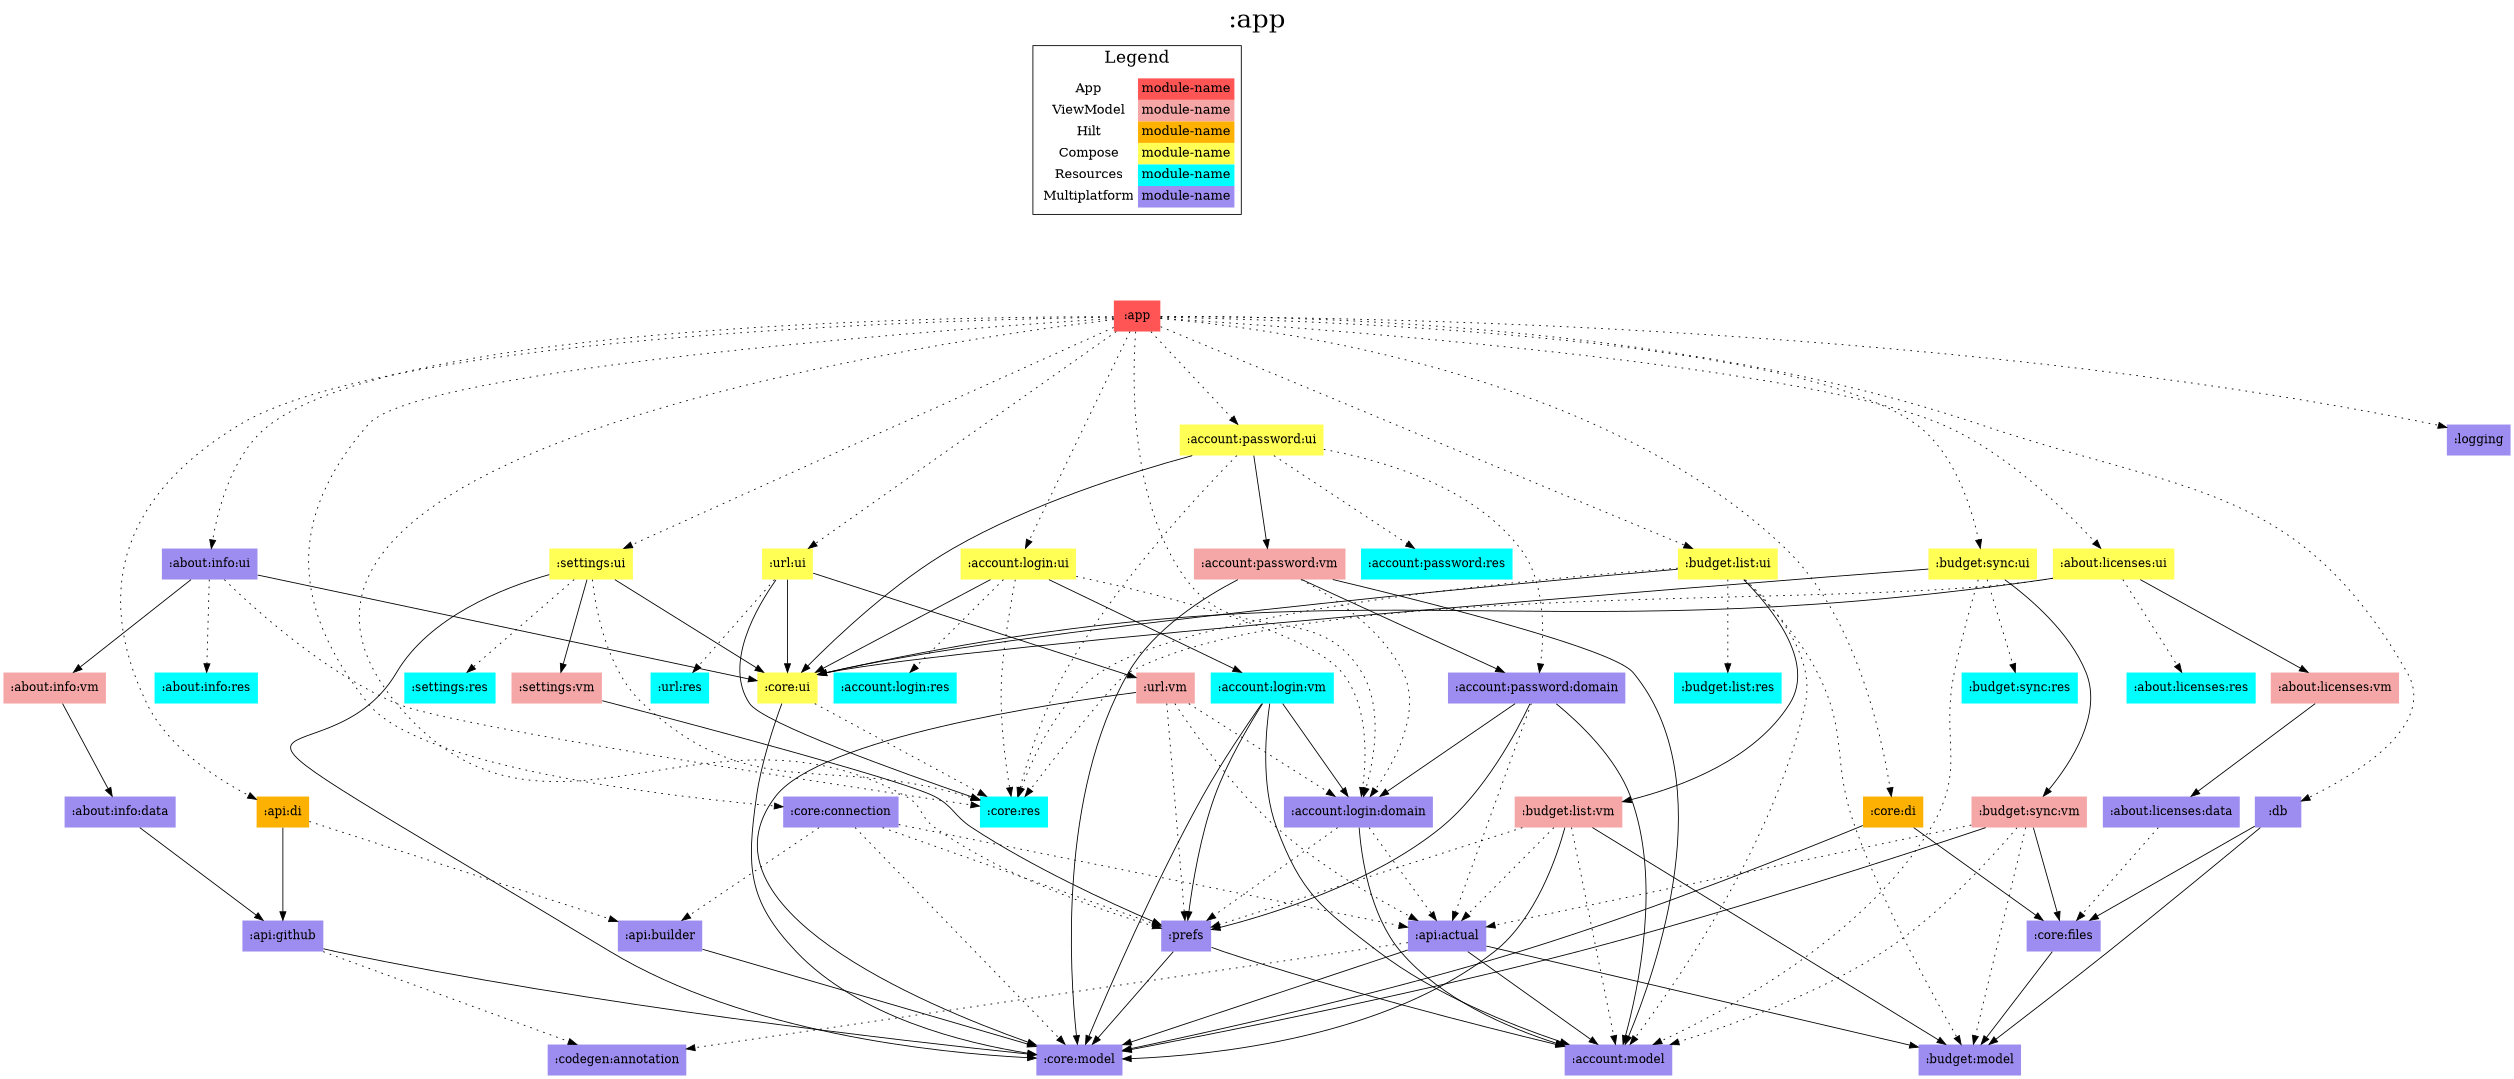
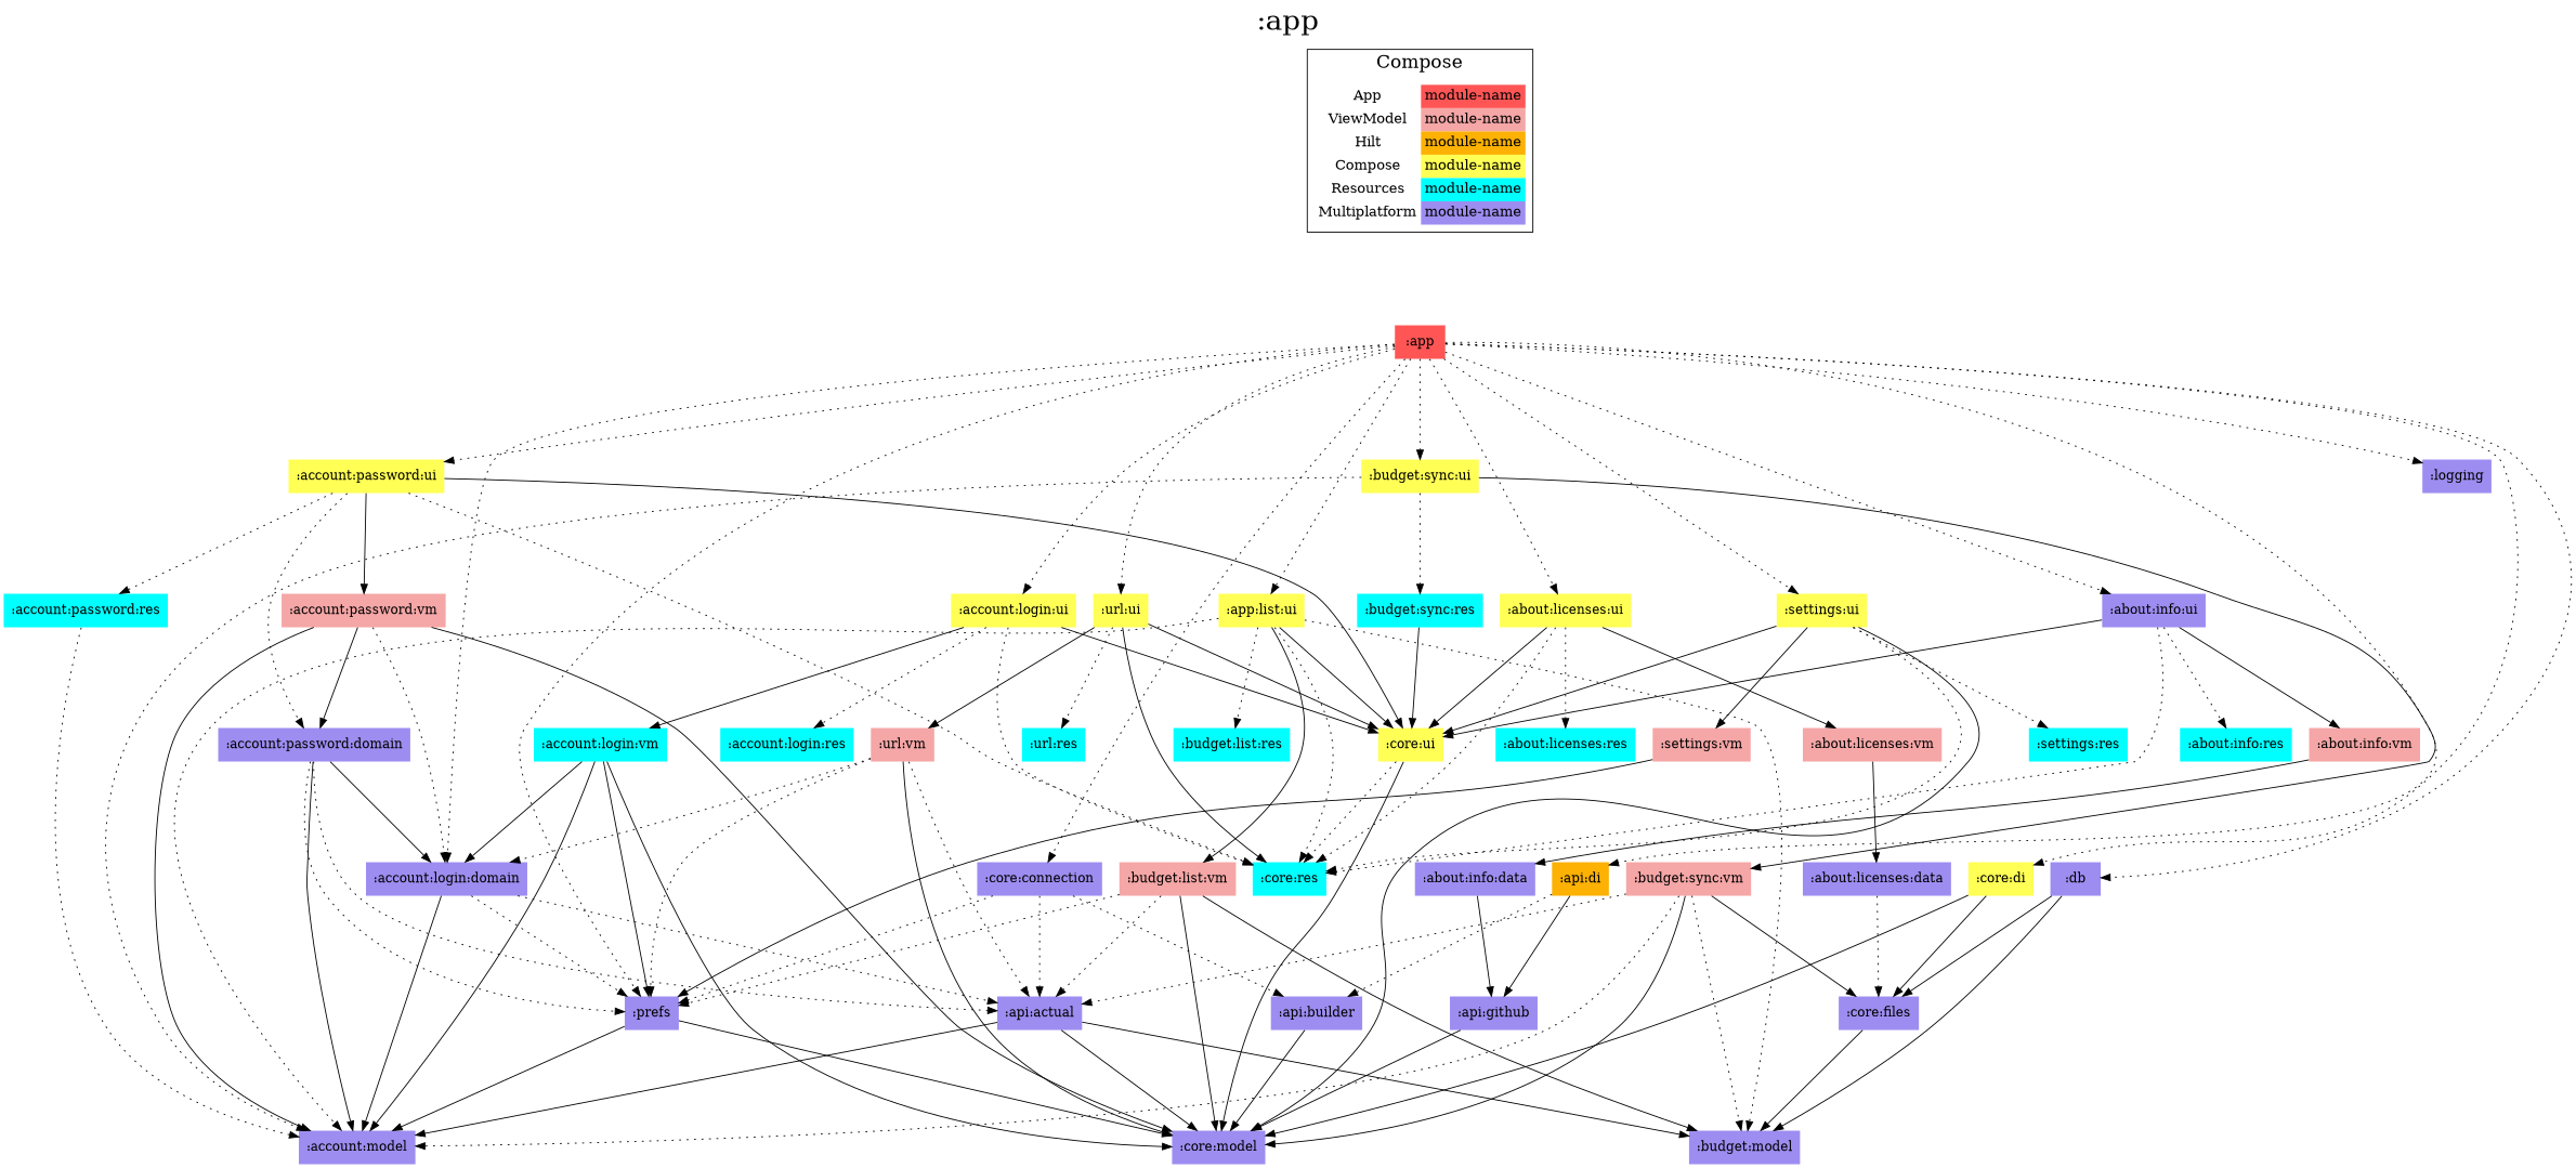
  digraph {
    fontsize=30
    label=":app"
    labelloc=t
    rankdir=TB
    ranksep=1.5
    node [fillcolor="#9D8DF1" shape=none style=filled]
    edge [dir=forward style=dotted]
    ":app" [fillcolor="#FF5555"]
    n2 [fillcolor="#FFFFFF" fontsize=15 label=< <TABLE BORDER="0" CELLBORDER="0" CELLSPACING="0" CELLPADDING="4"> <TR><TD>App</TD><TD BGCOLOR="#FF5555">module-name</TD></TR> <TR><TD>ViewModel</TD><TD BGCOLOR="#F5A6A6">module-name</TD></TR> <TR><TD>Hilt</TD><TD BGCOLOR="#FCB103">module-name</TD></TR> <TR><TD>Compose</TD><TD BGCOLOR="#FFFF55">module-name</TD></TR> <TR><TD>Resources</TD><TD BGCOLOR="#00FFFF">module-name</TD></TR> <TR><TD>Multiplatform</TD><TD BGCOLOR="#9D8DF1">module-name</TD></TR> </TABLE> > margin=0]
    ":about:info:ui"
    ":about:licenses:ui" [fillcolor="#FFFF55"]
    ":account:login:domain"
    ":prefs"
    ":account:login:ui" [fillcolor="#FFFF55"]
    ":account:password:ui" [fillcolor="#FFFF55"]
    ":api:di" [fillcolor="#FCB103"]
-   ":budget:list:ui" [fillcolor="#FFFF55"]
+   ":budget:list:ui" [fillcolor="#FFFF55" label=":app:list:ui"]
    ":budget:sync:ui" [fillcolor="#FFFF55"]
    ":core:connection"
-   ":core:di" [fillcolor="#FCB103"]
+   ":core:di" [fillcolor="#FFFF55"]
    ":db"
    ":logging"
    ":settings:ui" [fillcolor="#FFFF55"]
    ":url:ui" [fillcolor="#FFFF55"]
    ":about:info:data"
    ":api:github"
    ":core:model"
-   ":codegen:annotation"
    ":about:info:res" [fillcolor="#00FFFF"]
    ":about:info:vm" [fillcolor="#F5A6A6"]
    ":core:res" [fillcolor="#00FFFF"]
    ":core:ui" [fillcolor="#FFFF55"]
    ":about:licenses:data"
    ":core:files"
    ":budget:model"
    ":about:licenses:res" [fillcolor="#00FFFF"]
    ":about:licenses:vm" [fillcolor="#F5A6A6"]
    ":account:model"
    ":api:actual"
    ":account:login:res" [fillcolor="#00FFFF"]
    ":account:login:vm" [fillcolor="#00FFFF"]
    ":account:password:domain"
    ":account:password:res" [fillcolor="#00FFFF"]
    ":account:password:vm" [fillcolor="#F5A6A6"]
    ":api:builder"
    ":budget:list:res" [fillcolor="#00FFFF"]
    ":budget:list:vm" [fillcolor="#F5A6A6"]
    ":budget:sync:res" [fillcolor="#00FFFF"]
    ":budget:sync:vm" [fillcolor="#F5A6A6"]
    ":settings:res" [fillcolor="#00FFFF"]
    ":settings:vm" [fillcolor="#F5A6A6"]
    ":url:res" [fillcolor="#00FFFF"]
    ":url:vm" [fillcolor="#F5A6A6"]
    subgraph sub_1 {
      rank=same
      ":app"
    }
    subgraph cluster_2 {
      fontsize=20
-     label=Legend
+     label=Compose
      n2
    }
    ":app" -> ":about:info:ui"
    ":app" -> ":about:licenses:ui"
    ":app" -> ":account:login:domain"
    ":app" -> ":prefs"
    ":app" -> ":account:login:ui"
    ":app" -> ":account:password:ui"
    ":app" -> ":api:di"
    ":app" -> ":budget:list:ui"
    ":app" -> ":budget:sync:ui"
    ":app" -> ":core:connection"
    ":app" -> ":core:di"
    ":app" -> ":db"
    ":app" -> ":logging"
    ":app" -> ":settings:ui"
    ":app" -> ":url:ui"
    n2 -> ":app" [style=invis]
    ":about:info:ui" -> ":about:info:res"
    ":about:info:ui" -> ":about:info:vm" [style=""]
    ":about:info:ui" -> ":core:res"
    ":about:info:ui" -> ":core:ui" [style=""]
    ":about:licenses:ui" -> ":core:res"
    ":about:licenses:ui" -> ":core:ui" [style=""]
    ":about:licenses:ui" -> ":about:licenses:res"
    ":about:licenses:ui" -> ":about:licenses:vm" [style=""]
    ":account:login:domain" -> ":prefs"
    ":account:login:domain" -> ":account:model" [style=""]
    ":account:login:domain" -> ":api:actual"
    ":prefs" -> ":core:model" [style=""]
    ":prefs" -> ":account:model" [style=""]
-   ":account:login:ui" -> ":account:login:domain"
    ":account:login:ui" -> ":core:res"
    ":account:login:ui" -> ":core:ui" [style=""]
    ":account:login:ui" -> ":account:login:res"
    ":account:login:ui" -> ":account:login:vm" [style=""]
    ":account:password:ui" -> ":core:res"
    ":account:password:ui" -> ":core:ui" [style=""]
    ":account:password:ui" -> ":account:password:domain"
    ":account:password:ui" -> ":account:password:res"
    ":account:password:ui" -> ":account:password:vm" [style=""]
    ":api:di" -> ":api:github" [style=""]
    ":api:di" -> ":api:builder"
    ":budget:list:ui" -> ":core:res"
    ":budget:list:ui" -> ":core:ui" [style=""]
    ":budget:list:ui" -> ":budget:model"
    ":budget:list:ui" -> ":account:model"
    ":budget:list:ui" -> ":budget:list:res"
    ":budget:list:ui" -> ":budget:list:vm" [style=""]
-   ":budget:sync:ui" -> ":core:ui" [style=""]
+   ":budget:sync:res" -> ":core:ui" [style=""]
    ":budget:sync:ui" -> ":account:model"
    ":budget:sync:ui" -> ":budget:sync:res"
    ":budget:sync:ui" -> ":budget:sync:vm" [style=""]
    ":core:connection" -> ":prefs"
-   ":core:connection" -> ":core:model"
    ":core:connection" -> ":api:actual"
    ":core:connection" -> ":api:builder"
    ":core:di" -> ":core:model" [style=""]
    ":core:di" -> ":core:files" [style=""]
    ":db" -> ":core:files" [style=""]
    ":db" -> ":budget:model" [style=""]
    ":settings:ui" -> ":core:model" [style=""]
    ":settings:ui" -> ":core:res"
    ":settings:ui" -> ":core:ui" [style=""]
    ":settings:ui" -> ":settings:res"
    ":settings:ui" -> ":settings:vm" [style=""]
    ":url:ui" -> ":core:res" [style=solid]
    ":url:ui" -> ":core:ui" [style=""]
    ":url:ui" -> ":url:res"
    ":url:ui" -> ":url:vm" [style=""]
    ":about:info:data" -> ":api:github" [style=""]
    ":api:github" -> ":core:model" [style=""]
-   ":api:github" -> ":codegen:annotation"
    ":about:info:vm" -> ":about:info:data" [style=""]
    ":core:ui" -> ":core:model" [style=""]
    ":core:ui" -> ":core:res"
    ":about:licenses:data" -> ":core:files"
    ":core:files" -> ":budget:model" [style=""]
    ":about:licenses:vm" -> ":about:licenses:data" [style=""]
    ":api:actual" -> ":core:model" [style=""]
-   ":api:actual" -> ":codegen:annotation"
    ":api:actual" -> ":budget:model" [style=""]
    ":api:actual" -> ":account:model" [style=""]
    ":account:login:vm" -> ":account:login:domain" [style=""]
    ":account:login:vm" -> ":prefs" [style=""]
    ":account:login:vm" -> ":core:model" [style=""]
    ":account:login:vm" -> ":account:model" [style=""]
    ":account:password:domain" -> ":account:login:domain" [style=""]
-   ":account:password:domain" -> ":prefs" [style=solid]
+   ":account:password:domain" -> ":prefs"
    ":account:password:domain" -> ":account:model" [style=""]
    ":account:password:domain" -> ":api:actual"
    ":account:password:vm" -> ":account:login:domain"
    ":account:password:vm" -> ":core:model" [style=""]
    ":account:password:vm" -> ":account:model" [style=""]
    ":account:password:vm" -> ":account:password:domain" [style=""]
    ":api:builder" -> ":core:model" [style=""]
    ":budget:list:vm" -> ":prefs"
    ":budget:list:vm" -> ":core:model" [style=""]
    ":budget:list:vm" -> ":budget:model" [style=""]
-   ":budget:list:vm" -> ":account:model"
+   ":account:password:res" -> ":account:model"
    ":budget:list:vm" -> ":api:actual"
    ":budget:sync:vm" -> ":core:model" [style=""]
    ":budget:sync:vm" -> ":core:files" [style=""]
    ":budget:sync:vm" -> ":budget:model"
    ":budget:sync:vm" -> ":account:model"
    ":budget:sync:vm" -> ":api:actual"
    ":settings:vm" -> ":prefs" [style=""]
    ":url:vm" -> ":account:login:domain"
    ":url:vm" -> ":prefs"
    ":url:vm" -> ":core:model" [style=""]
    ":url:vm" -> ":api:actual"
  }
